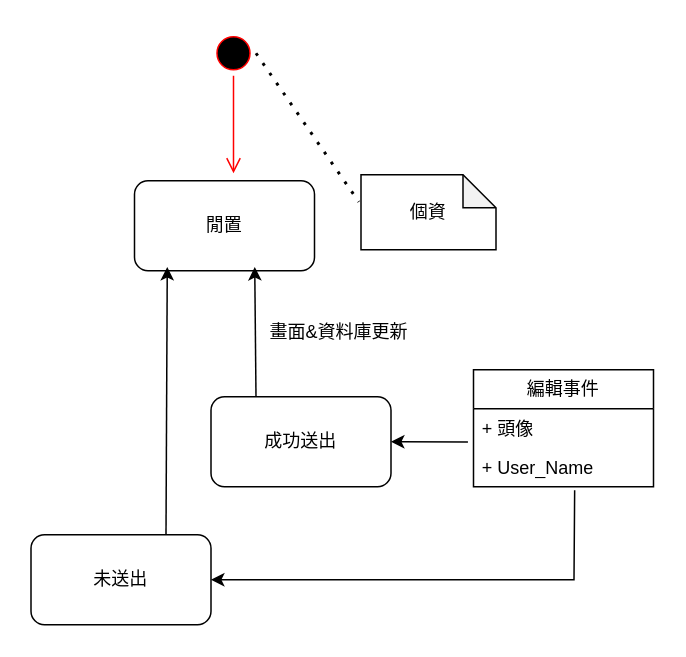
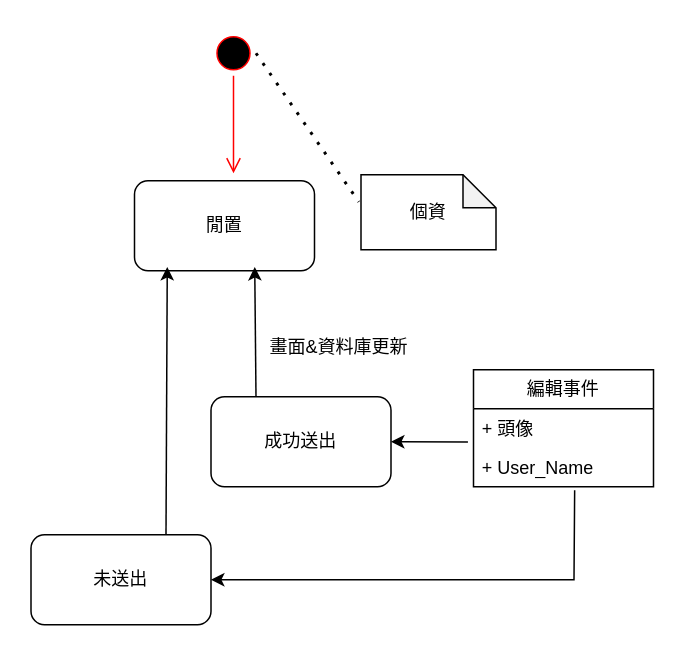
  <mxCell id="0" />
  <mxCell id="1" parent="0" />
  <mxCell id="2" value="" style="ellipse;html=1;shape=startState;fillColor=#000000;strokeColor=#ff0000;" vertex="1" parent="1"><mxGeometry x="140" y="20" width="30" height="30" as="geometry" /></mxCell>
  <mxCell id="3" value="" style="edgeStyle=orthogonalEdgeStyle;html=1;verticalAlign=bottom;endArrow=open;endSize=8;strokeColor=#ff0000;rounded=0;" edge="1" source="2" parent="1"><mxGeometry relative="1" as="geometry"><mxPoint x="155" y="115" as="targetPoint" /></mxGeometry></mxCell>
  <mxCell id="4" value="閒置" style="rounded=1;whiteSpace=wrap;html=1;" vertex="1" parent="1"><mxGeometry x="89" y="120" width="120" height="60" as="geometry" /></mxCell>
  <mxCell id="5" value="個資" style="shape=note;whiteSpace=wrap;html=1;backgroundOutline=1;darkOpacity=0.05;size=22;" vertex="1" parent="1"><mxGeometry x="240" y="116" width="90" height="50" as="geometry" /></mxCell>
  <mxCell id="6" value="" style="endArrow=none;dashed=1;html=1;dashPattern=1 3;strokeWidth=2;rounded=0;entryX=-0.016;entryY=0.363;entryDx=0;entryDy=0;entryPerimeter=0;exitX=1;exitY=0.5;exitDx=0;exitDy=0;" edge="1" parent="1" source="2" target="5"><mxGeometry width="50" height="50" relative="1" as="geometry"><mxPoint x="315" y="270" as="sourcePoint" /><mxPoint x="365" y="220" as="targetPoint" /></mxGeometry></mxCell>
  <mxCell id="7" value="編輯事件" style="swimlane;fontStyle=0;childLayout=stackLayout;horizontal=1;startSize=26;fillColor=none;horizontalStack=0;resizeParent=1;resizeParentMax=0;resizeLast=0;collapsible=1;marginBottom=0;whiteSpace=wrap;html=1;" vertex="1" parent="1"><mxGeometry x="315" y="246" width="120" height="78" as="geometry" /></mxCell>
  <mxCell id="8" value="+ 頭像" style="text;strokeColor=none;fillColor=none;align=left;verticalAlign=top;spacingLeft=4;spacingRight=4;overflow=hidden;rotatable=0;points=[[0,0.5],[1,0.5]];portConstraint=eastwest;whiteSpace=wrap;html=1;" vertex="1" parent="7"><mxGeometry y="26" width="120" height="26" as="geometry" /></mxCell>
  <mxCell id="9" value="+ User_Name" style="text;strokeColor=none;fillColor=none;align=left;verticalAlign=top;spacingLeft=4;spacingRight=4;overflow=hidden;rotatable=0;points=[[0,0.5],[1,0.5]];portConstraint=eastwest;whiteSpace=wrap;html=1;" vertex="1" parent="7"><mxGeometry y="52" width="120" height="26" as="geometry" /></mxCell>
  <mxCell id="10" value="成功送出" style="rounded=1;whiteSpace=wrap;html=1;" vertex="1" parent="1"><mxGeometry x="140" y="264" width="120" height="60" as="geometry" /></mxCell>
  <mxCell id="11" value="" style="endArrow=classic;html=1;rounded=0;exitX=-0.031;exitY=0.851;exitDx=0;exitDy=0;exitPerimeter=0;entryX=1;entryY=0.5;entryDx=0;entryDy=0;" edge="1" parent="1" source="8" target="10"><mxGeometry width="50" height="50" relative="1" as="geometry"><mxPoint x="55" y="296" as="sourcePoint" /><mxPoint x="105" y="246" as="targetPoint" /></mxGeometry></mxCell>
  <mxCell id="12" value="" style="endArrow=classic;html=1;rounded=0;exitX=0.25;exitY=0;exitDx=0;exitDy=0;entryX=0.668;entryY=0.958;entryDx=0;entryDy=0;entryPerimeter=0;" edge="1" parent="1" source="10" target="4"><mxGeometry width="50" height="50" relative="1" as="geometry"><mxPoint x="55" y="296" as="sourcePoint" /><mxPoint x="171" y="186" as="targetPoint" /></mxGeometry></mxCell>
- <mxCell id="13" value="畫面&amp;amp;資料庫更新" style="text;html=1;align=center;verticalAlign=middle;resizable=0;points=[];autosize=1;strokeColor=none;fillColor=none;" vertex="1" parent="1"><mxGeometry x="165" y="206" width="120" height="30" as="geometry" /></mxCell>
+ <mxCell id="13" value="畫面&amp;amp;資料庫更新" style="text;html=1;align=center;verticalAlign=middle;resizable=0;points=[];autosize=1;strokeColor=none;fillColor=none;" vertex="1" parent="1"><mxGeometry x="165" y="216" width="120" height="30" as="geometry" /></mxCell>
  <mxCell id="14" value="未送出" style="rounded=1;whiteSpace=wrap;html=1;" vertex="1" parent="1"><mxGeometry x="20" y="356" width="120" height="60" as="geometry" /></mxCell>
  <mxCell id="15" value="" style="endArrow=classic;html=1;rounded=0;exitX=0.562;exitY=1.091;exitDx=0;exitDy=0;exitPerimeter=0;entryX=1;entryY=0.5;entryDx=0;entryDy=0;" edge="1" parent="1" source="9" target="14"><mxGeometry width="50" height="50" relative="1" as="geometry"><mxPoint x="55" y="296" as="sourcePoint" /><mxPoint x="105" y="246" as="targetPoint" /><Array as="points"><mxPoint x="382" y="386" /></Array></mxGeometry></mxCell>
  <mxCell id="16" value="" style="endArrow=classic;html=1;rounded=0;exitX=0.75;exitY=0;exitDx=0;exitDy=0;entryX=0.182;entryY=0.958;entryDx=0;entryDy=0;entryPerimeter=0;" edge="1" parent="1" source="14" target="4"><mxGeometry width="50" height="50" relative="1" as="geometry"><mxPoint x="55" y="296" as="sourcePoint" /><mxPoint x="105" y="246" as="targetPoint" /></mxGeometry></mxCell>
